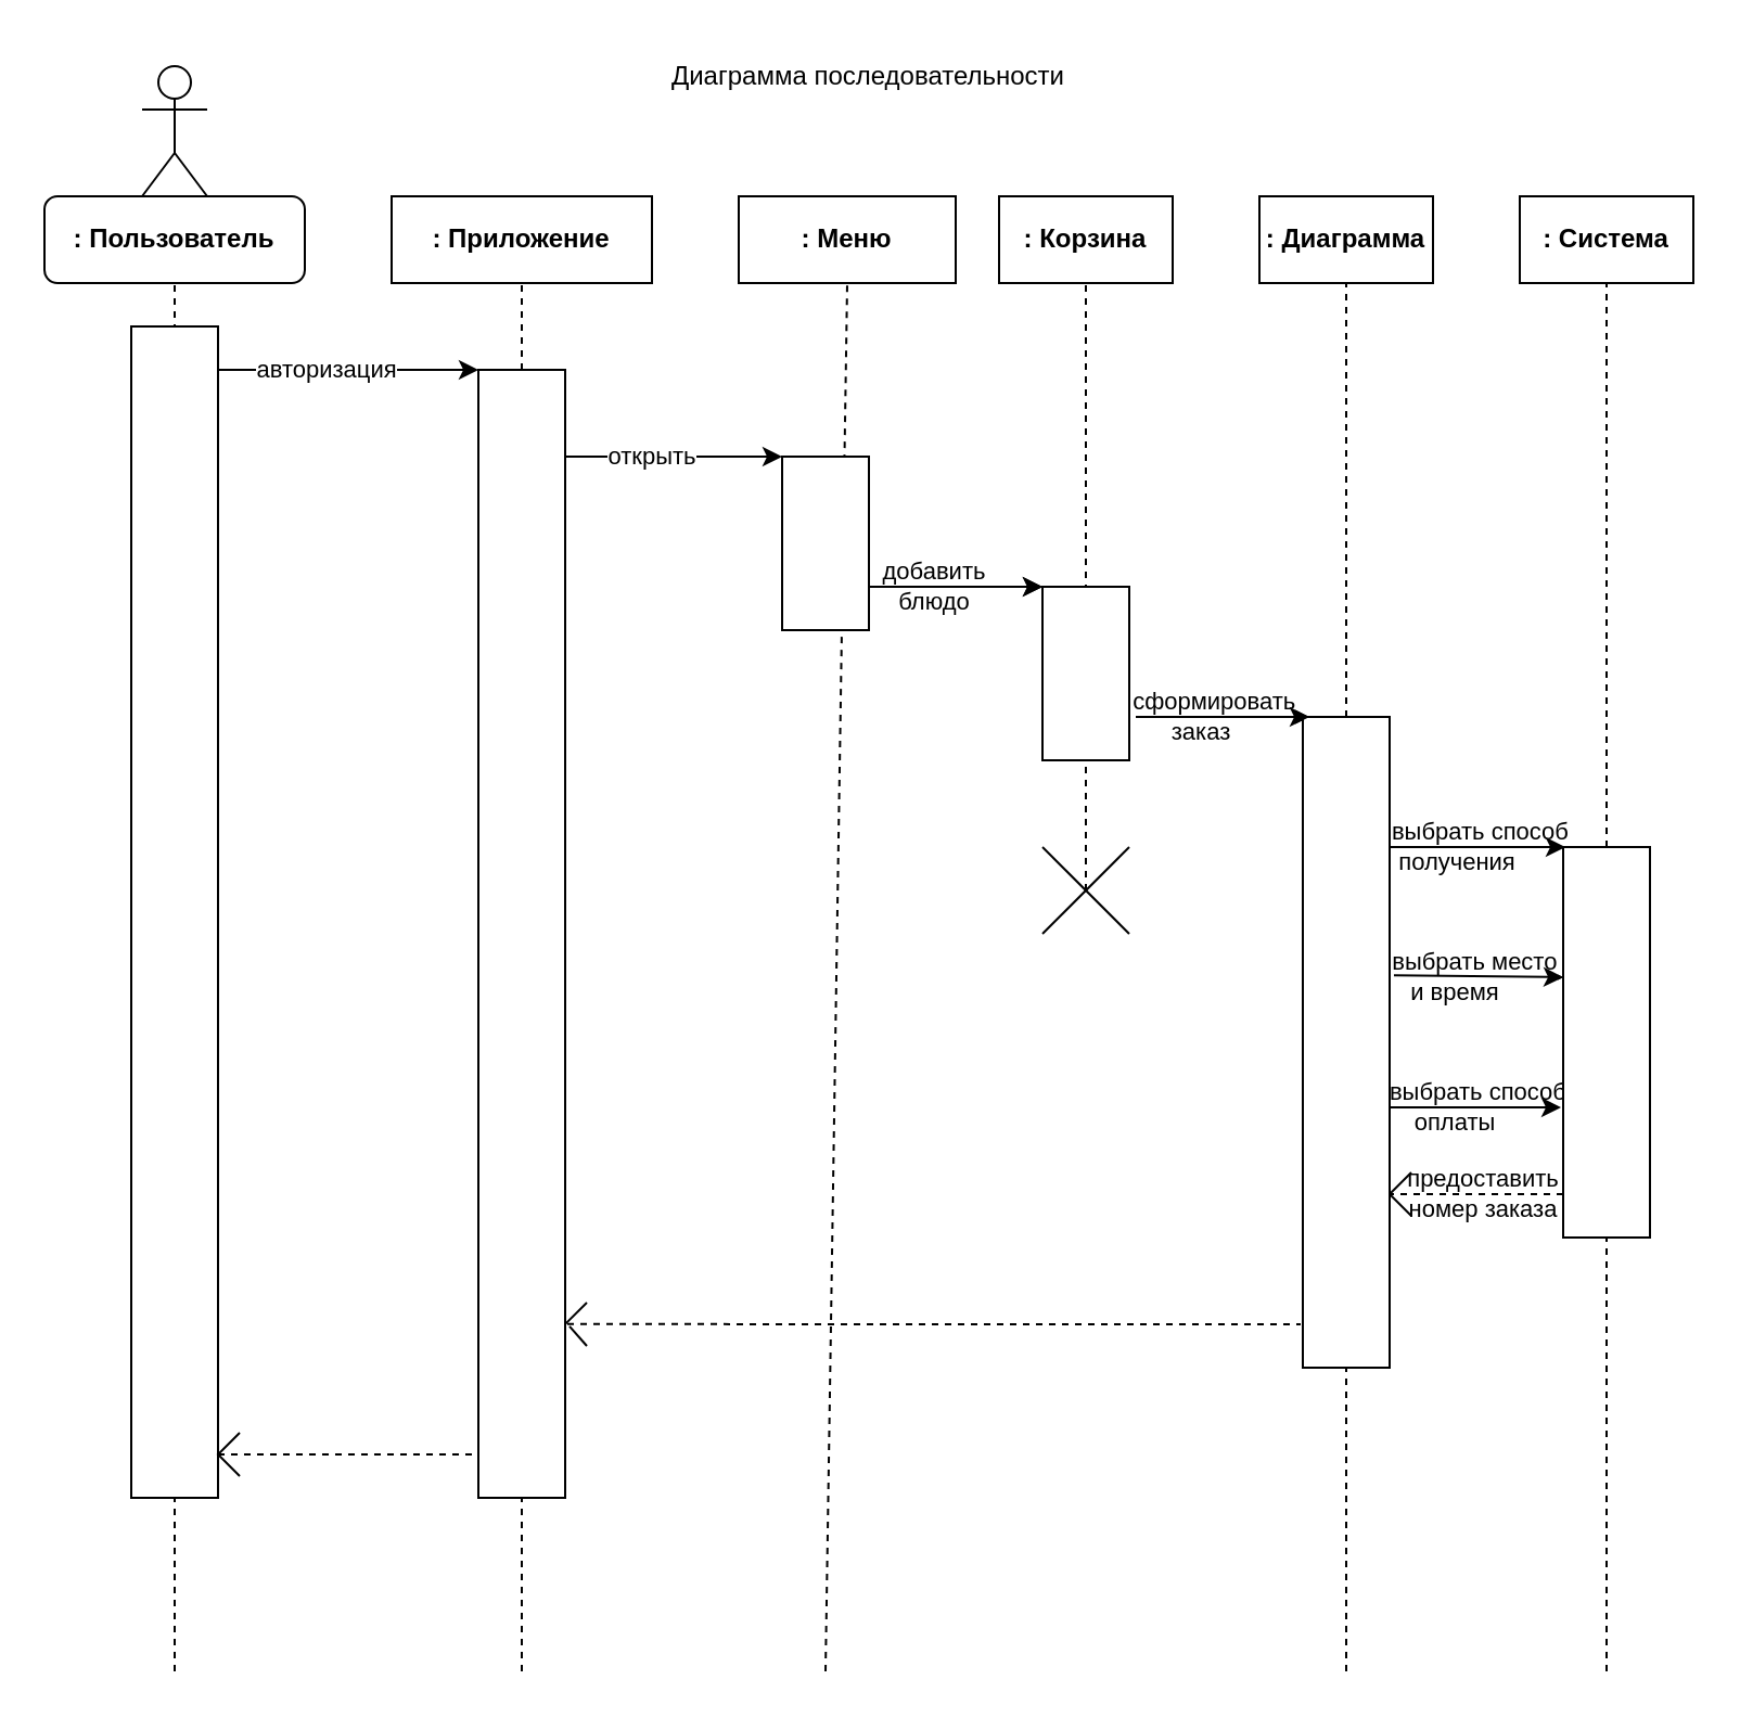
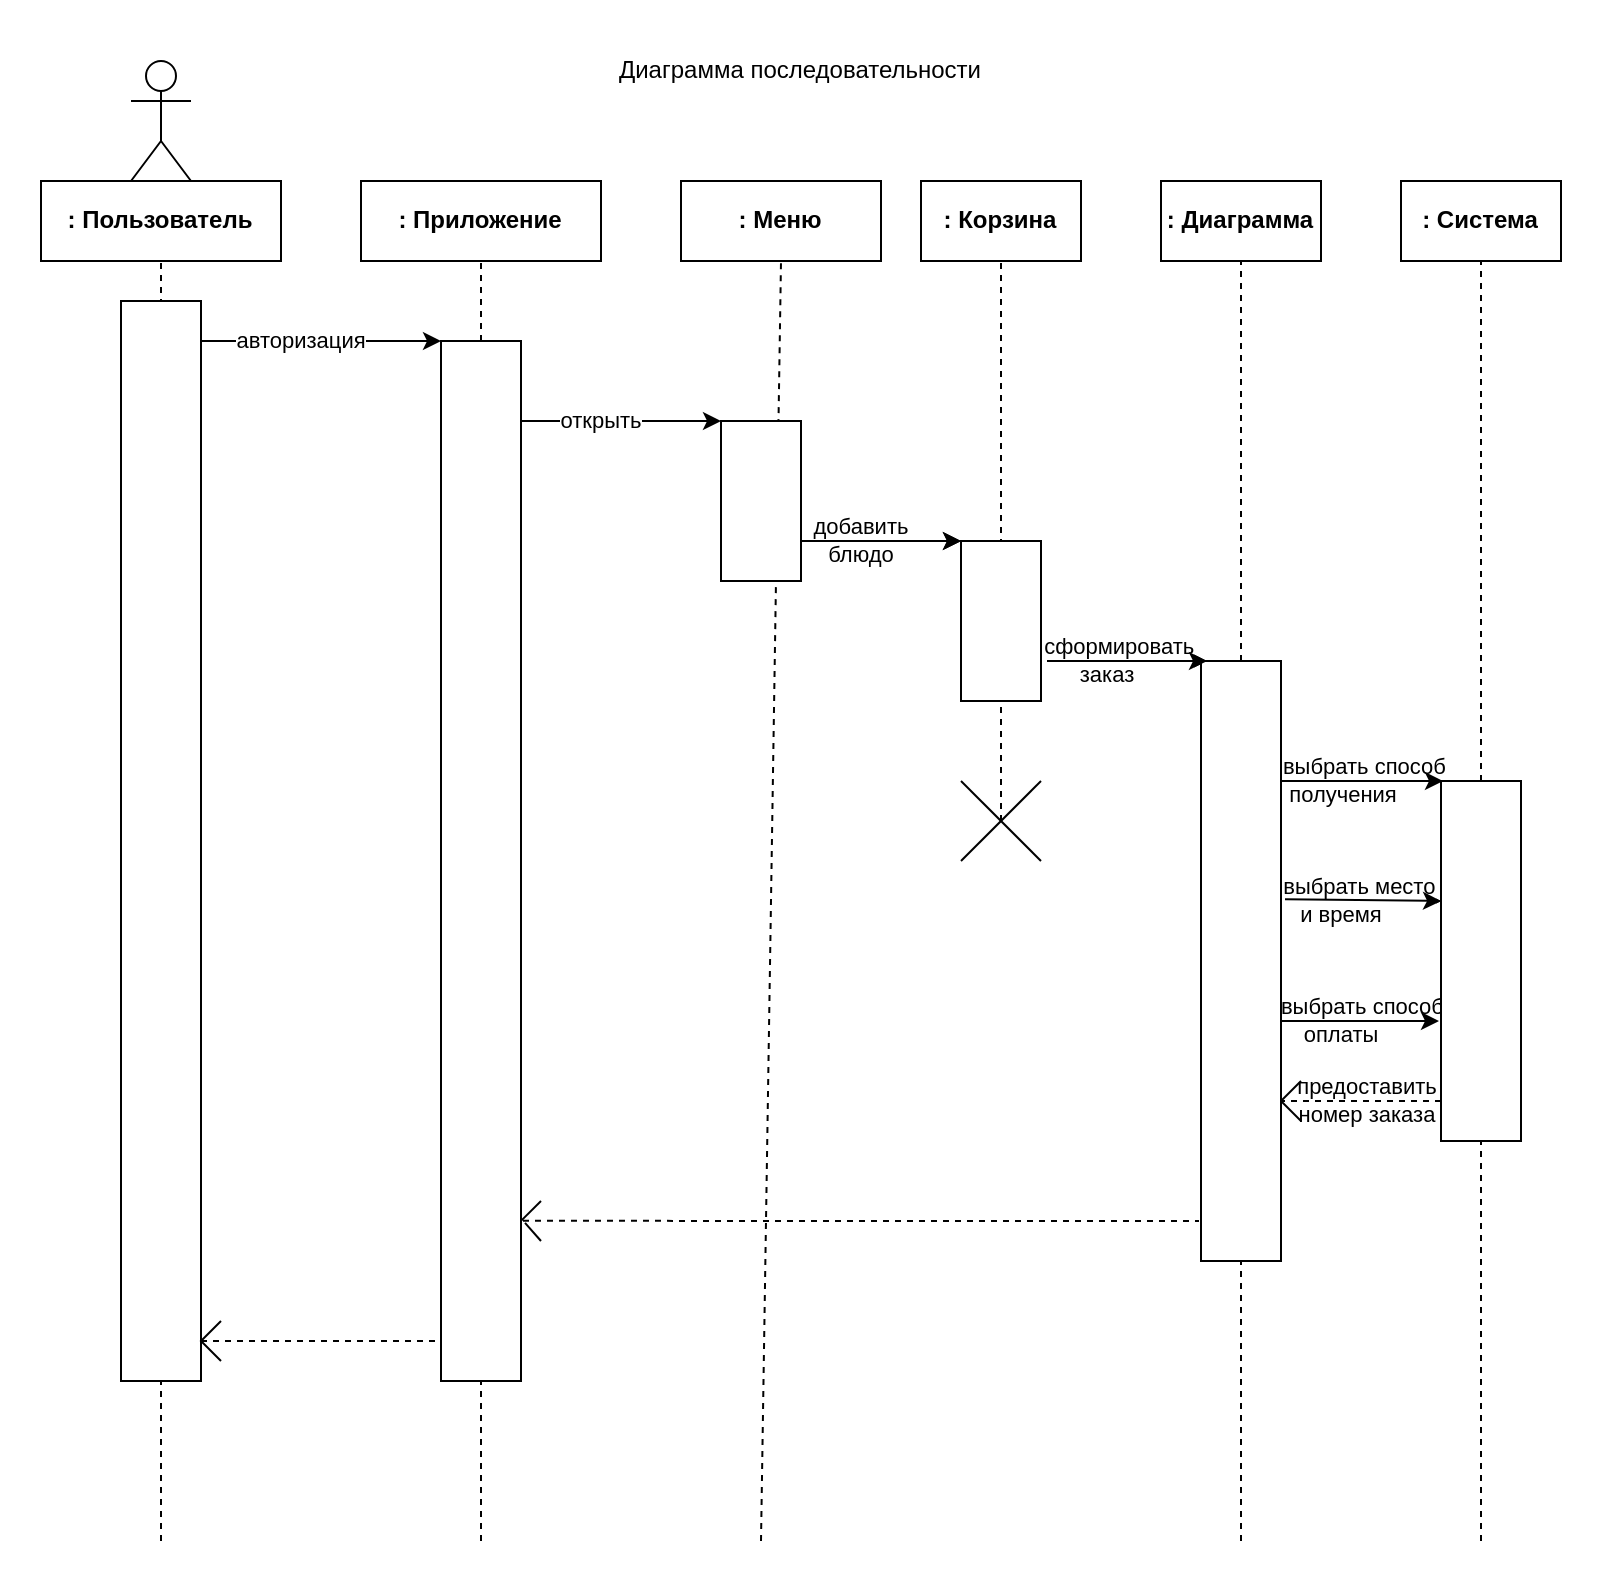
  <mxCell id="0" />
  <mxCell id="1" parent="0" />
- <mxCell id="2" value="&lt;b&gt;: Пользователь&lt;/b&gt;" style="whiteSpace=wrap;html=1;rounded=1;" vertex="1" parent="1"><mxGeometry x="20" y="90" width="120" height="40" as="geometry" /></mxCell>
+ <mxCell id="2" value="&lt;b&gt;: Пользователь&lt;/b&gt;" style="rounded=0;whiteSpace=wrap;html=1;" vertex="1" parent="1"><mxGeometry x="20" y="90" width="120" height="40" as="geometry" /></mxCell>
  <mxCell id="3" value="&lt;b&gt;: Приложение&lt;/b&gt;" style="rounded=0;whiteSpace=wrap;html=1;" vertex="1" parent="1"><mxGeometry x="180" y="90" width="120" height="40" as="geometry" /></mxCell>
  <mxCell id="4" value="&lt;b&gt;: Меню&lt;/b&gt;" style="rounded=0;whiteSpace=wrap;html=1;" vertex="1" parent="1"><mxGeometry x="340" y="90" width="100" height="40" as="geometry" /></mxCell>
  <mxCell id="5" value="&lt;b&gt;: Система&lt;/b&gt;" style="rounded=0;whiteSpace=wrap;html=1;" vertex="1" parent="1"><mxGeometry x="700" y="90" width="80" height="40" as="geometry" /></mxCell>
  <mxCell id="6" value="&lt;b&gt;: Корзина&lt;/b&gt;" style="rounded=0;whiteSpace=wrap;html=1;" vertex="1" parent="1"><mxGeometry x="460" y="90" width="80" height="40" as="geometry" /></mxCell>
  <mxCell id="7" value="&lt;b&gt;: Диаграмма&lt;/b&gt;" style="rounded=0;whiteSpace=wrap;html=1;" vertex="1" parent="1"><mxGeometry x="580" y="90" width="80" height="40" as="geometry" /></mxCell>
  <mxCell id="8" value="" style="endArrow=none;dashed=1;html=1;rounded=0;entryX=0.5;entryY=1;entryDx=0;entryDy=0;" edge="1" parent="1" target="2"><mxGeometry width="50" height="50" relative="1" as="geometry"><mxPoint x="80" y="770" as="sourcePoint" /><mxPoint x="420" y="380" as="targetPoint" /></mxGeometry></mxCell>
  <mxCell id="9" value="" style="endArrow=none;dashed=1;html=1;rounded=0;entryX=0.5;entryY=1;entryDx=0;entryDy=0;" edge="1" parent="1" source="27" target="3"><mxGeometry width="50" height="50" relative="1" as="geometry"><mxPoint x="240" y="770" as="sourcePoint" /><mxPoint x="420" y="380" as="targetPoint" /></mxGeometry></mxCell>
  <mxCell id="10" value="" style="endArrow=none;dashed=1;html=1;rounded=0;entryX=0.5;entryY=1;entryDx=0;entryDy=0;" edge="1" parent="1" target="4"><mxGeometry width="50" height="50" relative="1" as="geometry"><mxPoint x="380" y="770" as="sourcePoint" /><mxPoint x="420" y="380" as="targetPoint" /></mxGeometry></mxCell>
  <mxCell id="11" value="" style="endArrow=none;dashed=1;html=1;rounded=0;entryX=0.5;entryY=1;entryDx=0;entryDy=0;" edge="1" parent="1" source="35" target="5"><mxGeometry width="50" height="50" relative="1" as="geometry"><mxPoint x="740" y="770" as="sourcePoint" /><mxPoint x="420" y="380" as="targetPoint" /></mxGeometry></mxCell>
  <mxCell id="12" value="" style="endArrow=none;dashed=1;html=1;rounded=0;entryX=0.5;entryY=1;entryDx=0;entryDy=0;" edge="1" parent="1" source="31" target="7"><mxGeometry width="50" height="50" relative="1" as="geometry"><mxPoint x="620" y="770" as="sourcePoint" /><mxPoint x="420" y="380" as="targetPoint" /></mxGeometry></mxCell>
  <mxCell id="13" value="" style="endArrow=none;dashed=1;html=1;rounded=0;entryX=0.5;entryY=1;entryDx=0;entryDy=0;" edge="1" parent="1" target="6"><mxGeometry width="50" height="50" relative="1" as="geometry"><mxPoint x="500" y="410" as="sourcePoint" /><mxPoint x="420" y="380" as="targetPoint" /></mxGeometry></mxCell>
  <mxCell id="14" value="" style="shape=umlActor;verticalLabelPosition=bottom;verticalAlign=top;html=1;outlineConnect=0;" vertex="1" parent="1"><mxGeometry x="65" y="30" width="30" height="60" as="geometry" /></mxCell>
  <mxCell id="15" value="авторизация" style="endArrow=classic;html=1;rounded=0;" edge="1" parent="1"><mxGeometry width="50" height="50" relative="1" as="geometry"><mxPoint x="80" y="170" as="sourcePoint" /><mxPoint x="220" y="170" as="targetPoint" /></mxGeometry></mxCell>
  <mxCell id="16" value="открыть" style="endArrow=classic;html=1;rounded=0;" edge="1" parent="1"><mxGeometry width="50" height="50" relative="1" as="geometry"><mxPoint x="240" y="210" as="sourcePoint" /><mxPoint x="360" y="210" as="targetPoint" /></mxGeometry></mxCell>
  <mxCell id="17" value="добавить&lt;div&gt;блюдо&lt;/div&gt;" style="endArrow=classic;html=1;rounded=0;" edge="1" parent="1"><mxGeometry width="50" height="50" relative="1" as="geometry"><mxPoint x="380" y="270" as="sourcePoint" /><mxPoint x="480" y="270" as="targetPoint" /></mxGeometry></mxCell>
  <mxCell id="18" value="&amp;nbsp; &amp;nbsp; сформировать&lt;div&gt;заказ&lt;/div&gt;" style="endArrow=classic;html=1;rounded=0;" edge="1" parent="1"><mxGeometry width="50" height="50" relative="1" as="geometry"><mxPoint x="503" y="330" as="sourcePoint" /><mxPoint x="603" y="330" as="targetPoint" /></mxGeometry></mxCell>
  <mxCell id="19" value="&amp;nbsp; &amp;nbsp; &amp;nbsp; &amp;nbsp;выбрать способ&lt;div&gt;получения&lt;/div&gt;" style="endArrow=classic;html=1;rounded=0;" edge="1" parent="1"><mxGeometry width="50" height="50" relative="1" as="geometry"><mxPoint x="621" y="390" as="sourcePoint" /><mxPoint x="721" y="390" as="targetPoint" /></mxGeometry></mxCell>
  <mxCell id="20" value="&amp;nbsp; &amp;nbsp; &amp;nbsp; выбрать место&lt;div&gt;и время&lt;/div&gt;" style="endArrow=classic;html=1;rounded=0;" edge="1" parent="1"><mxGeometry width="50" height="50" relative="1" as="geometry"><mxPoint x="620" y="450" as="sourcePoint" /><mxPoint x="720" y="450" as="targetPoint" /></mxGeometry></mxCell>
  <mxCell id="21" value="&amp;nbsp; &amp;nbsp; &amp;nbsp; &amp;nbsp;выбрать способ&lt;div&gt;оплаты&lt;/div&gt;" style="endArrow=classic;html=1;rounded=0;" edge="1" parent="1"><mxGeometry width="50" height="50" relative="1" as="geometry"><mxPoint x="620" y="510" as="sourcePoint" /><mxPoint x="720" y="510" as="targetPoint" /></mxGeometry></mxCell>
  <mxCell id="22" value="предоставить&lt;div&gt;номер заказа&lt;/div&gt;" style="endArrow=none;dashed=1;html=1;rounded=0;" edge="1" parent="1"><mxGeometry width="50" height="50" relative="1" as="geometry"><mxPoint x="633" y="550" as="sourcePoint" /><mxPoint x="733" y="550" as="targetPoint" /></mxGeometry></mxCell>
  <mxCell id="23" value="" style="rounded=0;whiteSpace=wrap;html=1;" vertex="1" parent="1"><mxGeometry x="60" y="150" width="40" height="540" as="geometry" /></mxCell>
  <mxCell id="24" value="" style="endArrow=none;html=1;rounded=0;" edge="1" parent="1"><mxGeometry width="50" height="50" relative="1" as="geometry"><mxPoint x="640" y="550" as="sourcePoint" /><mxPoint x="650" y="540" as="targetPoint" /></mxGeometry></mxCell>
  <mxCell id="25" value="" style="endArrow=none;html=1;rounded=0;" edge="1" parent="1"><mxGeometry width="50" height="50" relative="1" as="geometry"><mxPoint x="640" y="550" as="sourcePoint" /><mxPoint x="650" y="560" as="targetPoint" /></mxGeometry></mxCell>
  <mxCell id="26" value="" style="endArrow=none;dashed=1;html=1;rounded=0;entryX=0.5;entryY=1;entryDx=0;entryDy=0;" edge="1" parent="1" target="27"><mxGeometry width="50" height="50" relative="1" as="geometry"><mxPoint x="240" y="770" as="sourcePoint" /><mxPoint x="240" y="130" as="targetPoint" /></mxGeometry></mxCell>
  <mxCell id="27" value="" style="rounded=0;whiteSpace=wrap;html=1;" vertex="1" parent="1"><mxGeometry x="220" y="170" width="40" height="520" as="geometry" /></mxCell>
  <mxCell id="28" value="" style="rounded=0;whiteSpace=wrap;html=1;" vertex="1" parent="1"><mxGeometry x="360" y="210" width="40" height="80" as="geometry" /></mxCell>
  <mxCell id="29" value="" style="rounded=0;whiteSpace=wrap;html=1;" vertex="1" parent="1"><mxGeometry x="480" y="270" width="40" height="80" as="geometry" /></mxCell>
  <mxCell id="30" value="" style="endArrow=none;dashed=1;html=1;rounded=0;entryX=0.5;entryY=1;entryDx=0;entryDy=0;" edge="1" parent="1" target="31"><mxGeometry width="50" height="50" relative="1" as="geometry"><mxPoint x="620" y="770" as="sourcePoint" /><mxPoint x="620" y="130" as="targetPoint" /></mxGeometry></mxCell>
  <mxCell id="31" value="" style="rounded=0;whiteSpace=wrap;html=1;" vertex="1" parent="1"><mxGeometry x="600" y="330" width="40" height="300" as="geometry" /></mxCell>
  <mxCell id="32" value="" style="endArrow=none;html=1;rounded=0;" edge="1" parent="1"><mxGeometry width="50" height="50" relative="1" as="geometry"><mxPoint x="480" y="430" as="sourcePoint" /><mxPoint x="520" y="390" as="targetPoint" /></mxGeometry></mxCell>
  <mxCell id="33" value="" style="endArrow=none;html=1;rounded=0;" edge="1" parent="1"><mxGeometry width="50" height="50" relative="1" as="geometry"><mxPoint x="520" y="430" as="sourcePoint" /><mxPoint x="480" y="390" as="targetPoint" /></mxGeometry></mxCell>
  <mxCell id="34" value="" style="endArrow=none;dashed=1;html=1;rounded=0;entryX=0.5;entryY=1;entryDx=0;entryDy=0;" edge="1" parent="1" target="35"><mxGeometry width="50" height="50" relative="1" as="geometry"><mxPoint x="740" y="770" as="sourcePoint" /><mxPoint x="740" y="130" as="targetPoint" /></mxGeometry></mxCell>
  <mxCell id="35" value="" style="rounded=0;whiteSpace=wrap;html=1;" vertex="1" parent="1"><mxGeometry x="720" y="390" width="40" height="180" as="geometry" /></mxCell>
  <mxCell id="36" value="" style="endArrow=none;dashed=1;html=1;rounded=0;exitX=1.025;exitY=0.846;exitDx=0;exitDy=0;exitPerimeter=0;" edge="1" parent="1" source="27"><mxGeometry width="50" height="50" relative="1" as="geometry"><mxPoint x="370" y="430" as="sourcePoint" /><mxPoint x="599" y="610" as="targetPoint" /></mxGeometry></mxCell>
  <mxCell id="37" value="" style="endArrow=none;dashed=1;html=1;rounded=0;exitX=1;exitY=0.963;exitDx=0;exitDy=0;exitPerimeter=0;" edge="1" parent="1" source="23"><mxGeometry width="50" height="50" relative="1" as="geometry"><mxPoint x="370" y="430" as="sourcePoint" /><mxPoint x="220" y="670" as="targetPoint" /></mxGeometry></mxCell>
  <mxCell id="38" value="" style="endArrow=none;html=1;rounded=0;exitX=1;exitY=0.846;exitDx=0;exitDy=0;exitPerimeter=0;" edge="1" parent="1" source="27"><mxGeometry width="50" height="50" relative="1" as="geometry"><mxPoint x="280" y="630" as="sourcePoint" /><mxPoint x="270" y="600" as="targetPoint" /></mxGeometry></mxCell>
  <mxCell id="39" value="" style="endArrow=none;html=1;rounded=0;entryX=1.05;entryY=0.848;entryDx=0;entryDy=0;entryPerimeter=0;" edge="1" parent="1" target="27"><mxGeometry width="50" height="50" relative="1" as="geometry"><mxPoint x="270" y="620" as="sourcePoint" /><mxPoint x="280" y="640" as="targetPoint" /></mxGeometry></mxCell>
  <mxCell id="40" value="" style="endArrow=none;html=1;rounded=0;" edge="1" parent="1"><mxGeometry width="50" height="50" relative="1" as="geometry"><mxPoint x="110" y="680" as="sourcePoint" /><mxPoint x="110" y="660" as="targetPoint" /><Array as="points"><mxPoint x="100" y="670" /></Array></mxGeometry></mxCell>
  <mxCell id="41" value="" style="endArrow=classic;html=1;rounded=0;exitX=1;exitY=0.75;exitDx=0;exitDy=0;entryX=0;entryY=0;entryDx=0;entryDy=0;" edge="1" parent="1" source="28" target="29"><mxGeometry width="50" height="50" relative="1" as="geometry"><mxPoint x="370" y="430" as="sourcePoint" /><mxPoint x="420" y="380" as="targetPoint" /></mxGeometry></mxCell>
  <mxCell id="42" value="" style="endArrow=classic;html=1;rounded=0;entryX=0;entryY=0;entryDx=0;entryDy=0;" edge="1" parent="1"><mxGeometry width="50" height="50" relative="1" as="geometry"><mxPoint x="523" y="330" as="sourcePoint" /><mxPoint x="603" y="330" as="targetPoint" /></mxGeometry></mxCell>
  <mxCell id="43" value="" style="endArrow=classic;html=1;rounded=0;entryX=0;entryY=0;entryDx=0;entryDy=0;" edge="1" parent="1"><mxGeometry width="50" height="50" relative="1" as="geometry"><mxPoint x="640" y="390" as="sourcePoint" /><mxPoint x="721" y="390" as="targetPoint" /></mxGeometry></mxCell>
  <mxCell id="44" value="" style="endArrow=classic;html=1;rounded=0;exitX=1.05;exitY=0.397;exitDx=0;exitDy=0;exitPerimeter=0;" edge="1" parent="1" source="31"><mxGeometry width="50" height="50" relative="1" as="geometry"><mxPoint x="650" y="450" as="sourcePoint" /><mxPoint x="720" y="450" as="targetPoint" /></mxGeometry></mxCell>
  <mxCell id="45" value="" style="endArrow=classic;html=1;rounded=0;" edge="1" parent="1"><mxGeometry width="50" height="50" relative="1" as="geometry"><mxPoint x="640" y="510" as="sourcePoint" /><mxPoint x="719" y="510" as="targetPoint" /></mxGeometry></mxCell>
  <mxCell id="46" value="" style="endArrow=none;dashed=1;html=1;rounded=0;exitX=0;exitY=0.889;exitDx=0;exitDy=0;exitPerimeter=0;" edge="1" parent="1" source="35"><mxGeometry width="50" height="50" relative="1" as="geometry"><mxPoint x="370" y="430" as="sourcePoint" /><mxPoint x="650" y="550" as="targetPoint" /></mxGeometry></mxCell>
  <mxCell id="47" value="Диаграмма последовательности" style="text;html=1;align=center;verticalAlign=middle;whiteSpace=wrap;rounded=0;" vertex="1" parent="1"><mxGeometry x="300" y="20" width="200" height="30" as="geometry" /></mxCell>
